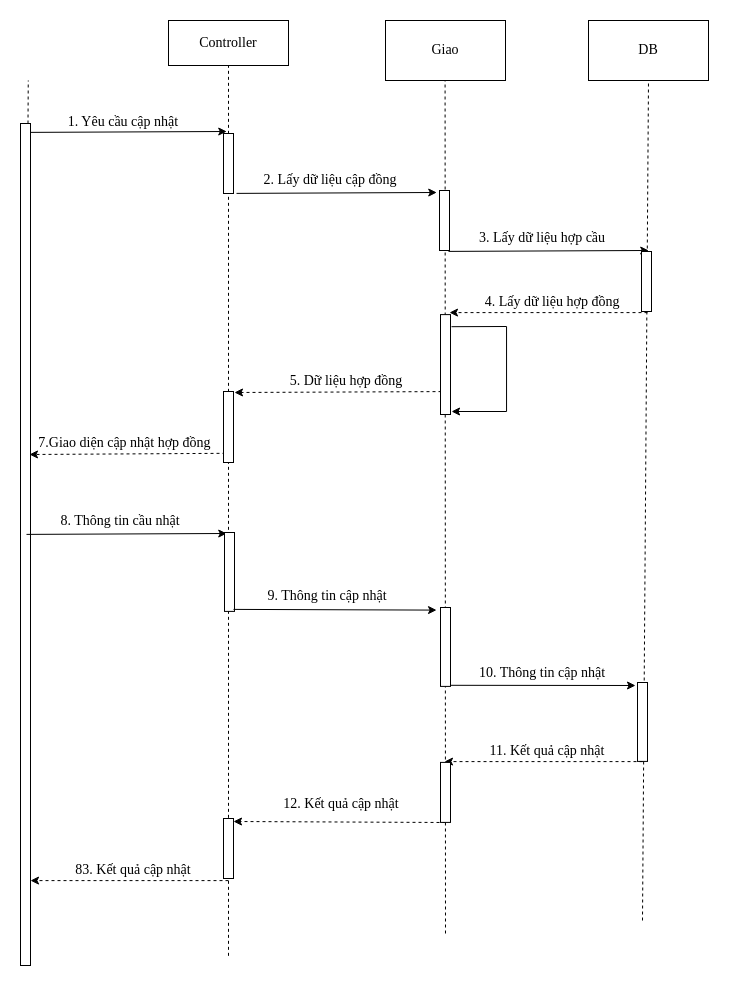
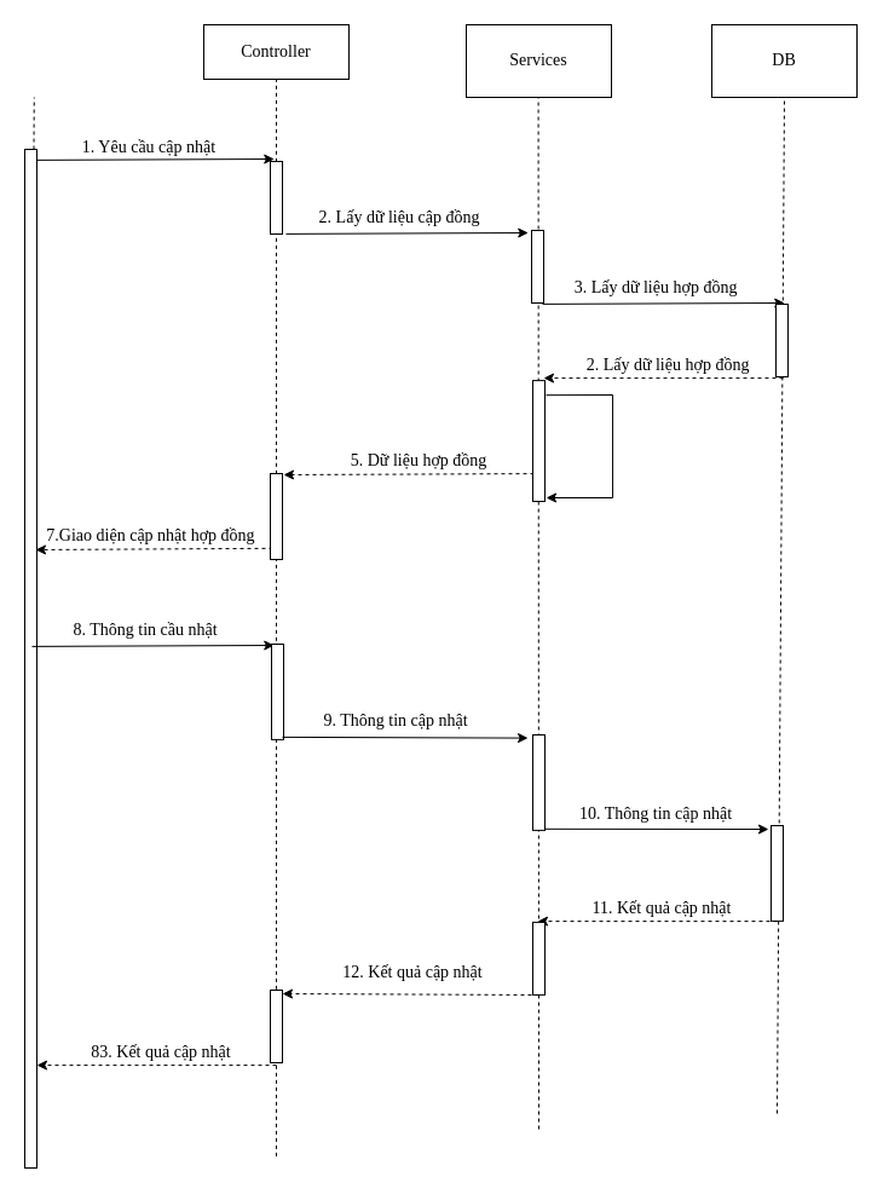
  <mxCell id="0" />
  <mxCell id="1" parent="0" />
  <mxCell id="2" value="Controller" style="rounded=0;whiteSpace=wrap;html=1;fontFamily=Times New Roman;fontSize=14;" parent="1" vertex="1"><mxGeometry x="168" y="20" width="120" height="45" as="geometry" /></mxCell>
- <mxCell id="3" value="Giao" style="rounded=0;whiteSpace=wrap;html=1;fontFamily=Times New Roman;fontSize=14;" parent="1" vertex="1"><mxGeometry x="385" y="20" width="120" height="60" as="geometry" /></mxCell>
+ <mxCell id="3" value="Services" style="rounded=0;whiteSpace=wrap;html=1;fontFamily=Times New Roman;fontSize=14;" parent="1" vertex="1"><mxGeometry x="385" y="20" width="120" height="60" as="geometry" /></mxCell>
  <mxCell id="4" value="DB" style="rounded=0;whiteSpace=wrap;html=1;fontFamily=Times New Roman;fontSize=14;" parent="1" vertex="1"><mxGeometry x="588" y="20" width="120" height="60" as="geometry" /></mxCell>
  <mxCell id="5" value="" style="endArrow=none;dashed=1;html=1;rounded=0;entryX=0.5;entryY=1;entryDx=0;entryDy=0;fontFamily=Times New Roman;fontSize=14;" parent="1" target="2" edge="1"><mxGeometry width="50" height="50" relative="1" as="geometry"><mxPoint x="228" y="955.339" as="sourcePoint" /><mxPoint x="438" y="140" as="targetPoint" /></mxGeometry></mxCell>
  <mxCell id="6" value="" style="endArrow=none;dashed=1;html=1;rounded=0;entryX=0.5;entryY=1;entryDx=0;entryDy=0;fontFamily=Times New Roman;fontSize=14;" parent="1" edge="1"><mxGeometry width="50" height="50" relative="1" as="geometry"><mxPoint x="445" y="933" as="sourcePoint" /><mxPoint x="444.58" y="80" as="targetPoint" /></mxGeometry></mxCell>
  <mxCell id="7" value="" style="endArrow=none;dashed=1;html=1;rounded=0;entryX=0.5;entryY=1;entryDx=0;entryDy=0;fontFamily=Times New Roman;fontSize=14;" parent="1" edge="1"><mxGeometry width="50" height="50" relative="1" as="geometry"><mxPoint x="642" y="920" as="sourcePoint" /><mxPoint x="648" y="80" as="targetPoint" /></mxGeometry></mxCell>
  <mxCell id="8" value="2. Lấy dữ liệu cập đồng" style="text;html=1;strokeColor=none;fillColor=none;align=center;verticalAlign=middle;whiteSpace=wrap;rounded=0;fontFamily=Times New Roman;fontSize=14;" parent="1" vertex="1"><mxGeometry x="248" y="175" width="164" height="10" as="geometry" /></mxCell>
  <mxCell id="9" value="" style="endArrow=none;dashed=1;html=1;rounded=0;entryX=0.5;entryY=1;entryDx=0;entryDy=0;fontFamily=Times New Roman;fontSize=14;" parent="1" source="26" edge="1"><mxGeometry width="50" height="50" relative="1" as="geometry"><mxPoint x="24" y="1026.857" as="sourcePoint" /><mxPoint x="27.76" y="80" as="targetPoint" /></mxGeometry></mxCell>
  <mxCell id="10" value="" style="endArrow=classic;html=1;rounded=0;fontFamily=Times New Roman;fontSize=14;exitX=0.975;exitY=0.087;exitDx=0;exitDy=0;exitPerimeter=0;" parent="1" edge="1"><mxGeometry width="50" height="50" relative="1" as="geometry"><mxPoint x="26" y="131.9" as="sourcePoint" /><mxPoint x="226.25" y="131" as="targetPoint" /></mxGeometry></mxCell>
  <mxCell id="11" value="1. Yêu cầu cập nhật" style="text;html=1;strokeColor=none;fillColor=none;align=center;verticalAlign=middle;whiteSpace=wrap;rounded=0;fontFamily=Times New Roman;fontSize=14;" parent="1" vertex="1"><mxGeometry x="41.25" y="117" width="164" height="10" as="geometry" /></mxCell>
  <mxCell id="12" value="" style="rounded=0;whiteSpace=wrap;html=1;fontFamily=Times New Roman;fontSize=14;" parent="1" vertex="1"><mxGeometry x="223" y="133" width="10" height="60" as="geometry" /></mxCell>
  <mxCell id="13" value="" style="endArrow=classic;html=1;rounded=0;fontFamily=Times New Roman;fontSize=14;exitX=0.975;exitY=0.087;exitDx=0;exitDy=0;exitPerimeter=0;" parent="1" edge="1"><mxGeometry width="50" height="50" relative="1" as="geometry"><mxPoint x="236" y="192.9" as="sourcePoint" /><mxPoint x="436.25" y="192" as="targetPoint" /></mxGeometry></mxCell>
  <mxCell id="14" value="" style="rounded=0;whiteSpace=wrap;html=1;fontFamily=Times New Roman;fontSize=14;" parent="1" vertex="1"><mxGeometry x="439" y="190" width="10" height="60" as="geometry" /></mxCell>
- <mxCell id="15" value="3. Lấy dữ liệu hợp cầu" style="text;html=1;strokeColor=none;fillColor=none;align=center;verticalAlign=middle;whiteSpace=wrap;rounded=0;fontFamily=Times New Roman;fontSize=14;" parent="1" vertex="1"><mxGeometry x="460" y="233" width="164" height="10" as="geometry" /></mxCell>
+ <mxCell id="15" value="3. Lấy dữ liệu hợp đồng" style="text;html=1;strokeColor=none;fillColor=none;align=center;verticalAlign=middle;whiteSpace=wrap;rounded=0;fontFamily=Times New Roman;fontSize=14;" parent="1" vertex="1"><mxGeometry x="460" y="233" width="164" height="10" as="geometry" /></mxCell>
  <mxCell id="16" value="" style="endArrow=classic;html=1;rounded=0;fontFamily=Times New Roman;fontSize=14;exitX=0.975;exitY=0.087;exitDx=0;exitDy=0;exitPerimeter=0;" parent="1" edge="1"><mxGeometry width="50" height="50" relative="1" as="geometry"><mxPoint x="448" y="250.9" as="sourcePoint" /><mxPoint x="648.25" y="250" as="targetPoint" /></mxGeometry></mxCell>
  <mxCell id="17" value="" style="rounded=0;whiteSpace=wrap;html=1;fontFamily=Times New Roman;fontSize=14;" parent="1" vertex="1"><mxGeometry x="641" y="251" width="10" height="60" as="geometry" /></mxCell>
- <mxCell id="18" value="4. Lấy dữ liệu hợp đồng" style="text;html=1;strokeColor=none;fillColor=none;align=center;verticalAlign=middle;whiteSpace=wrap;rounded=0;fontFamily=Times New Roman;fontSize=14;" parent="1" vertex="1"><mxGeometry x="464" y="297" width="176" height="10" as="geometry" /></mxCell>
+ <mxCell id="18" value="2. Lấy dữ liệu hợp đồng" style="text;html=1;strokeColor=none;fillColor=none;align=center;verticalAlign=middle;whiteSpace=wrap;rounded=0;fontFamily=Times New Roman;fontSize=14;" parent="1" vertex="1"><mxGeometry x="464" y="297" width="176" height="10" as="geometry" /></mxCell>
  <mxCell id="19" value="" style="endArrow=classic;html=1;rounded=0;exitX=0.25;exitY=1;exitDx=0;exitDy=0;dashed=1;" parent="1" edge="1"><mxGeometry width="50" height="50" relative="1" as="geometry"><mxPoint x="647" y="312.1" as="sourcePoint" /><mxPoint x="449" y="312.1" as="targetPoint" /></mxGeometry></mxCell>
  <mxCell id="20" value="" style="endArrow=classic;html=1;rounded=0;exitX=0.995;exitY=0.095;exitDx=0;exitDy=0;exitPerimeter=0;fontFamily=Times New Roman;fontSize=14;" parent="1" edge="1"><mxGeometry width="50" height="50" relative="1" as="geometry"><mxPoint x="451" y="326.2" as="sourcePoint" /><mxPoint x="451.05" y="411" as="targetPoint" /><Array as="points"><mxPoint x="506.05" y="326" /><mxPoint x="506.05" y="411" /></Array></mxGeometry></mxCell>
  <mxCell id="21" value="5. Dữ liệu hợp đồng" style="text;html=1;strokeColor=none;fillColor=none;align=center;verticalAlign=middle;whiteSpace=wrap;rounded=0;fontFamily=Times New Roman;fontSize=14;" parent="1" vertex="1"><mxGeometry x="258" y="376" width="176" height="10" as="geometry" /></mxCell>
  <mxCell id="22" value="" style="endArrow=classic;html=1;rounded=0;exitX=0.25;exitY=1;exitDx=0;exitDy=0;dashed=1;" parent="1" edge="1"><mxGeometry width="50" height="50" relative="1" as="geometry"><mxPoint x="441" y="391.1" as="sourcePoint" /><mxPoint x="234" y="392" as="targetPoint" /></mxGeometry></mxCell>
  <mxCell id="23" value="7.Giao diện cập nhật hợp đồng" style="text;html=1;strokeColor=none;fillColor=none;align=center;verticalAlign=middle;whiteSpace=wrap;rounded=0;fontFamily=Times New Roman;fontSize=14;" parent="1" vertex="1"><mxGeometry x="31" y="437.72" width="187" height="10" as="geometry" /></mxCell>
  <mxCell id="24" value="" style="endArrow=classic;html=1;rounded=0;exitX=0.25;exitY=1;exitDx=0;exitDy=0;dashed=1;" parent="1" edge="1"><mxGeometry width="50" height="50" relative="1" as="geometry"><mxPoint x="225" y="452.82" as="sourcePoint" /><mxPoint x="29" y="454" as="targetPoint" /></mxGeometry></mxCell>
  <mxCell id="25" value="" style="endArrow=none;dashed=1;html=1;rounded=0;entryX=0.5;entryY=1;entryDx=0;entryDy=0;fontFamily=Times New Roman;fontSize=14;" parent="1" edge="1"><mxGeometry width="50" height="50" relative="1" as="geometry"><mxPoint x="24" y="925.857" as="sourcePoint" /><mxPoint x="25" y="889" as="targetPoint" /></mxGeometry></mxCell>
  <mxCell id="26" value="" style="rounded=0;whiteSpace=wrap;html=1;fontFamily=Times New Roman;fontSize=14;" parent="1" vertex="1"><mxGeometry x="20" y="123" width="10" height="842" as="geometry" /></mxCell>
  <mxCell id="27" value="8. Thông tin cầu nhật" style="text;html=1;strokeColor=none;fillColor=none;align=center;verticalAlign=middle;whiteSpace=wrap;rounded=0;fontFamily=Times New Roman;fontSize=14;" parent="1" vertex="1"><mxGeometry x="38" y="516" width="164" height="10" as="geometry" /></mxCell>
  <mxCell id="28" value="" style="endArrow=classic;html=1;rounded=0;fontFamily=Times New Roman;fontSize=14;exitX=0.975;exitY=0.087;exitDx=0;exitDy=0;exitPerimeter=0;" parent="1" edge="1"><mxGeometry width="50" height="50" relative="1" as="geometry"><mxPoint x="26" y="533.9" as="sourcePoint" /><mxPoint x="226.25" y="533" as="targetPoint" /></mxGeometry></mxCell>
  <mxCell id="29" value="" style="rounded=0;whiteSpace=wrap;html=1;fontFamily=Times New Roman;fontSize=14;" parent="1" vertex="1"><mxGeometry x="440" y="314.1" width="10" height="99.9" as="geometry" /></mxCell>
  <mxCell id="30" value="" style="rounded=0;whiteSpace=wrap;html=1;fontFamily=Times New Roman;fontSize=14;" parent="1" vertex="1"><mxGeometry x="224" y="532" width="10" height="78.9" as="geometry" /></mxCell>
  <mxCell id="31" value="9. Thông tin cập nhật" style="text;html=1;strokeColor=none;fillColor=none;align=center;verticalAlign=middle;whiteSpace=wrap;rounded=0;fontFamily=Times New Roman;fontSize=14;" parent="1" vertex="1"><mxGeometry x="245" y="591" width="164" height="10" as="geometry" /></mxCell>
  <mxCell id="32" value="" style="endArrow=classic;html=1;rounded=0;fontFamily=Times New Roman;fontSize=14;exitX=0.975;exitY=0.087;exitDx=0;exitDy=0;exitPerimeter=0;entryX=-0.396;entryY=0.033;entryDx=0;entryDy=0;entryPerimeter=0;" parent="1" target="33" edge="1"><mxGeometry width="50" height="50" relative="1" as="geometry"><mxPoint x="233" y="608.9" as="sourcePoint" /><mxPoint x="433.25" y="608" as="targetPoint" /></mxGeometry></mxCell>
  <mxCell id="33" value="" style="rounded=0;whiteSpace=wrap;html=1;fontFamily=Times New Roman;fontSize=14;" parent="1" vertex="1"><mxGeometry x="440" y="607" width="10" height="78.9" as="geometry" /></mxCell>
  <mxCell id="34" value="10. Thông tin cập nhật" style="text;html=1;strokeColor=none;fillColor=none;align=center;verticalAlign=middle;whiteSpace=wrap;rounded=0;fontFamily=Times New Roman;fontSize=14;" parent="1" vertex="1"><mxGeometry x="460" y="668" width="164" height="10" as="geometry" /></mxCell>
  <mxCell id="35" value="" style="endArrow=classic;html=1;rounded=0;fontFamily=Times New Roman;fontSize=14;exitX=0.975;exitY=0.087;exitDx=0;exitDy=0;exitPerimeter=0;" parent="1" edge="1"><mxGeometry width="50" height="50" relative="1" as="geometry"><mxPoint x="450.5" y="684.8" as="sourcePoint" /><mxPoint x="635" y="685" as="targetPoint" /></mxGeometry></mxCell>
  <mxCell id="36" value="" style="rounded=0;whiteSpace=wrap;html=1;fontFamily=Times New Roman;fontSize=14;" parent="1" vertex="1"><mxGeometry x="637" y="682" width="10" height="78.9" as="geometry" /></mxCell>
  <mxCell id="37" value="" style="rounded=0;whiteSpace=wrap;html=1;fontFamily=Times New Roman;fontSize=14;" parent="1" vertex="1"><mxGeometry x="223" y="818" width="10" height="60" as="geometry" /></mxCell>
  <mxCell id="38" value="12. Kết quả cập nhật" style="text;html=1;strokeColor=none;fillColor=none;align=center;verticalAlign=middle;whiteSpace=wrap;rounded=0;fontFamily=Times New Roman;fontSize=14;" parent="1" vertex="1"><mxGeometry x="253" y="799" width="176" height="10" as="geometry" /></mxCell>
  <mxCell id="39" value="" style="endArrow=classic;html=1;rounded=0;exitX=0.25;exitY=1;exitDx=0;exitDy=0;dashed=1;" parent="1" edge="1"><mxGeometry width="50" height="50" relative="1" as="geometry"><mxPoint x="445" y="822" as="sourcePoint" /><mxPoint x="233" y="821" as="targetPoint" /></mxGeometry></mxCell>
  <mxCell id="40" value="11. Kết quả cập nhật" style="text;html=1;strokeColor=none;fillColor=none;align=center;verticalAlign=middle;whiteSpace=wrap;rounded=0;fontFamily=Times New Roman;fontSize=14;" parent="1" vertex="1"><mxGeometry x="459" y="746" width="176" height="10" as="geometry" /></mxCell>
  <mxCell id="41" value="" style="endArrow=classic;html=1;rounded=0;exitX=0.25;exitY=1;exitDx=0;exitDy=0;dashed=1;" parent="1" edge="1"><mxGeometry width="50" height="50" relative="1" as="geometry"><mxPoint x="642" y="761.1" as="sourcePoint" /><mxPoint x="444" y="761.1" as="targetPoint" /></mxGeometry></mxCell>
  <mxCell id="42" value="" style="rounded=0;whiteSpace=wrap;html=1;fontFamily=Times New Roman;fontSize=14;" parent="1" vertex="1"><mxGeometry x="440" y="761.9" width="10" height="60" as="geometry" /></mxCell>
  <mxCell id="43" value="83. Kết quả cập nhật" style="text;html=1;strokeColor=none;fillColor=none;align=center;verticalAlign=middle;whiteSpace=wrap;rounded=0;fontFamily=Times New Roman;fontSize=14;" parent="1" vertex="1"><mxGeometry x="45" y="865" width="176" height="10" as="geometry" /></mxCell>
  <mxCell id="44" value="" style="endArrow=classic;html=1;rounded=0;exitX=0.25;exitY=1;exitDx=0;exitDy=0;dashed=1;" parent="1" edge="1"><mxGeometry width="50" height="50" relative="1" as="geometry"><mxPoint x="228" y="880.1" as="sourcePoint" /><mxPoint x="30" y="880.1" as="targetPoint" /></mxGeometry></mxCell>
  <mxCell id="45" value="" style="rounded=0;whiteSpace=wrap;html=1;fontFamily=Times New Roman;fontSize=14;" parent="1" vertex="1"><mxGeometry x="223" y="391" width="10" height="71" as="geometry" /></mxCell>
